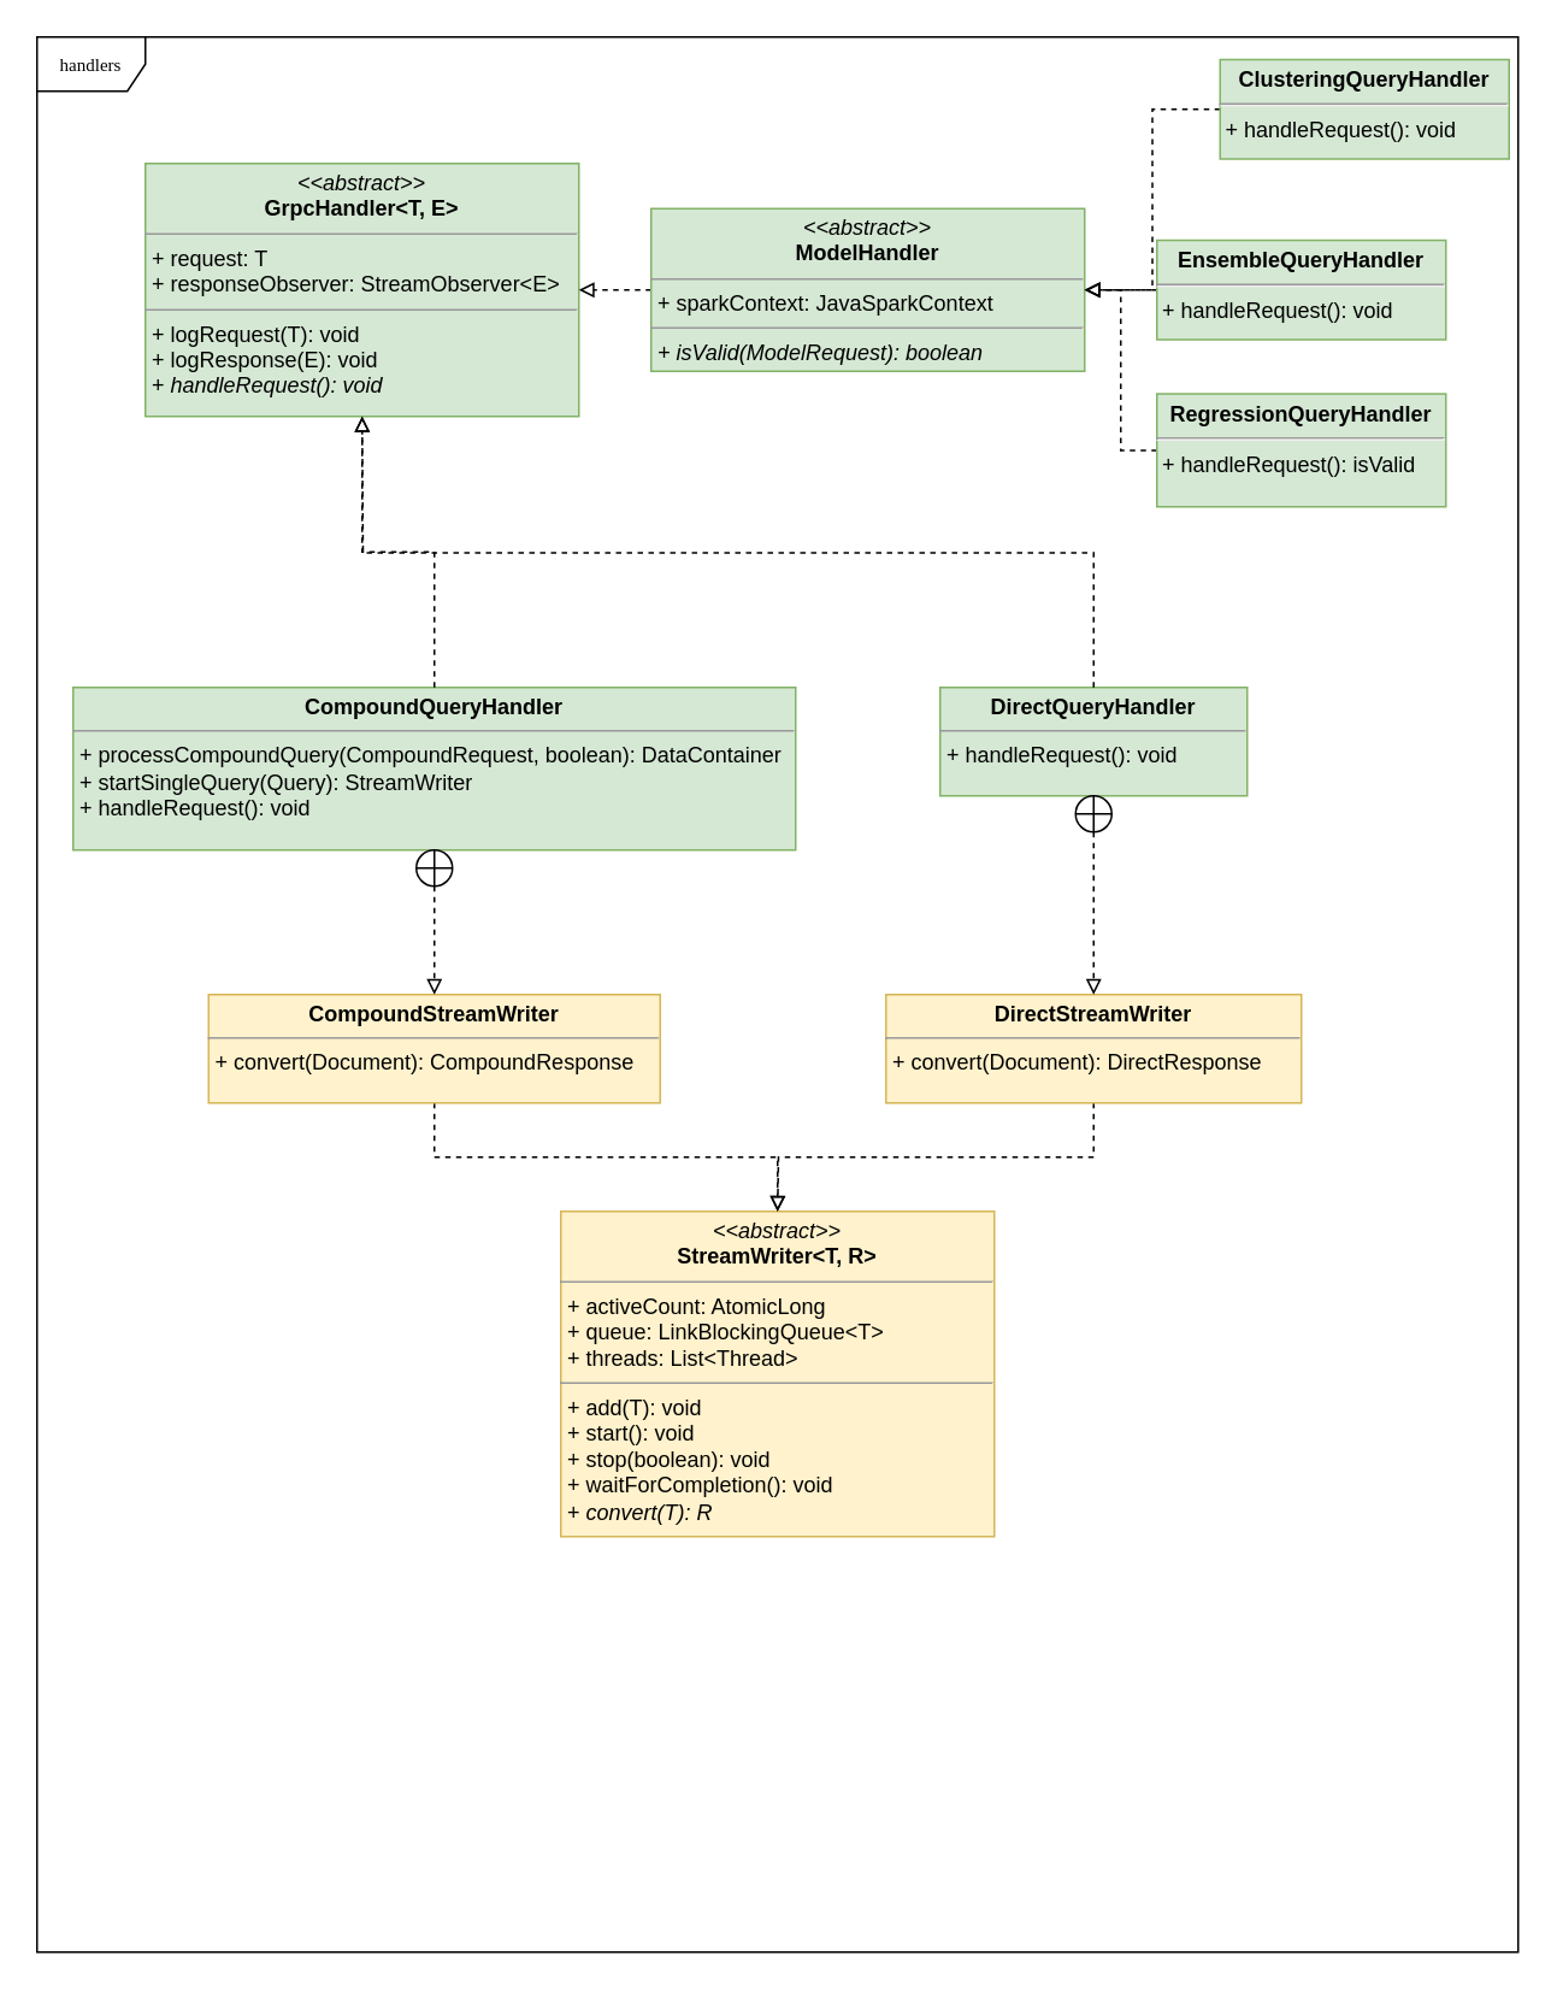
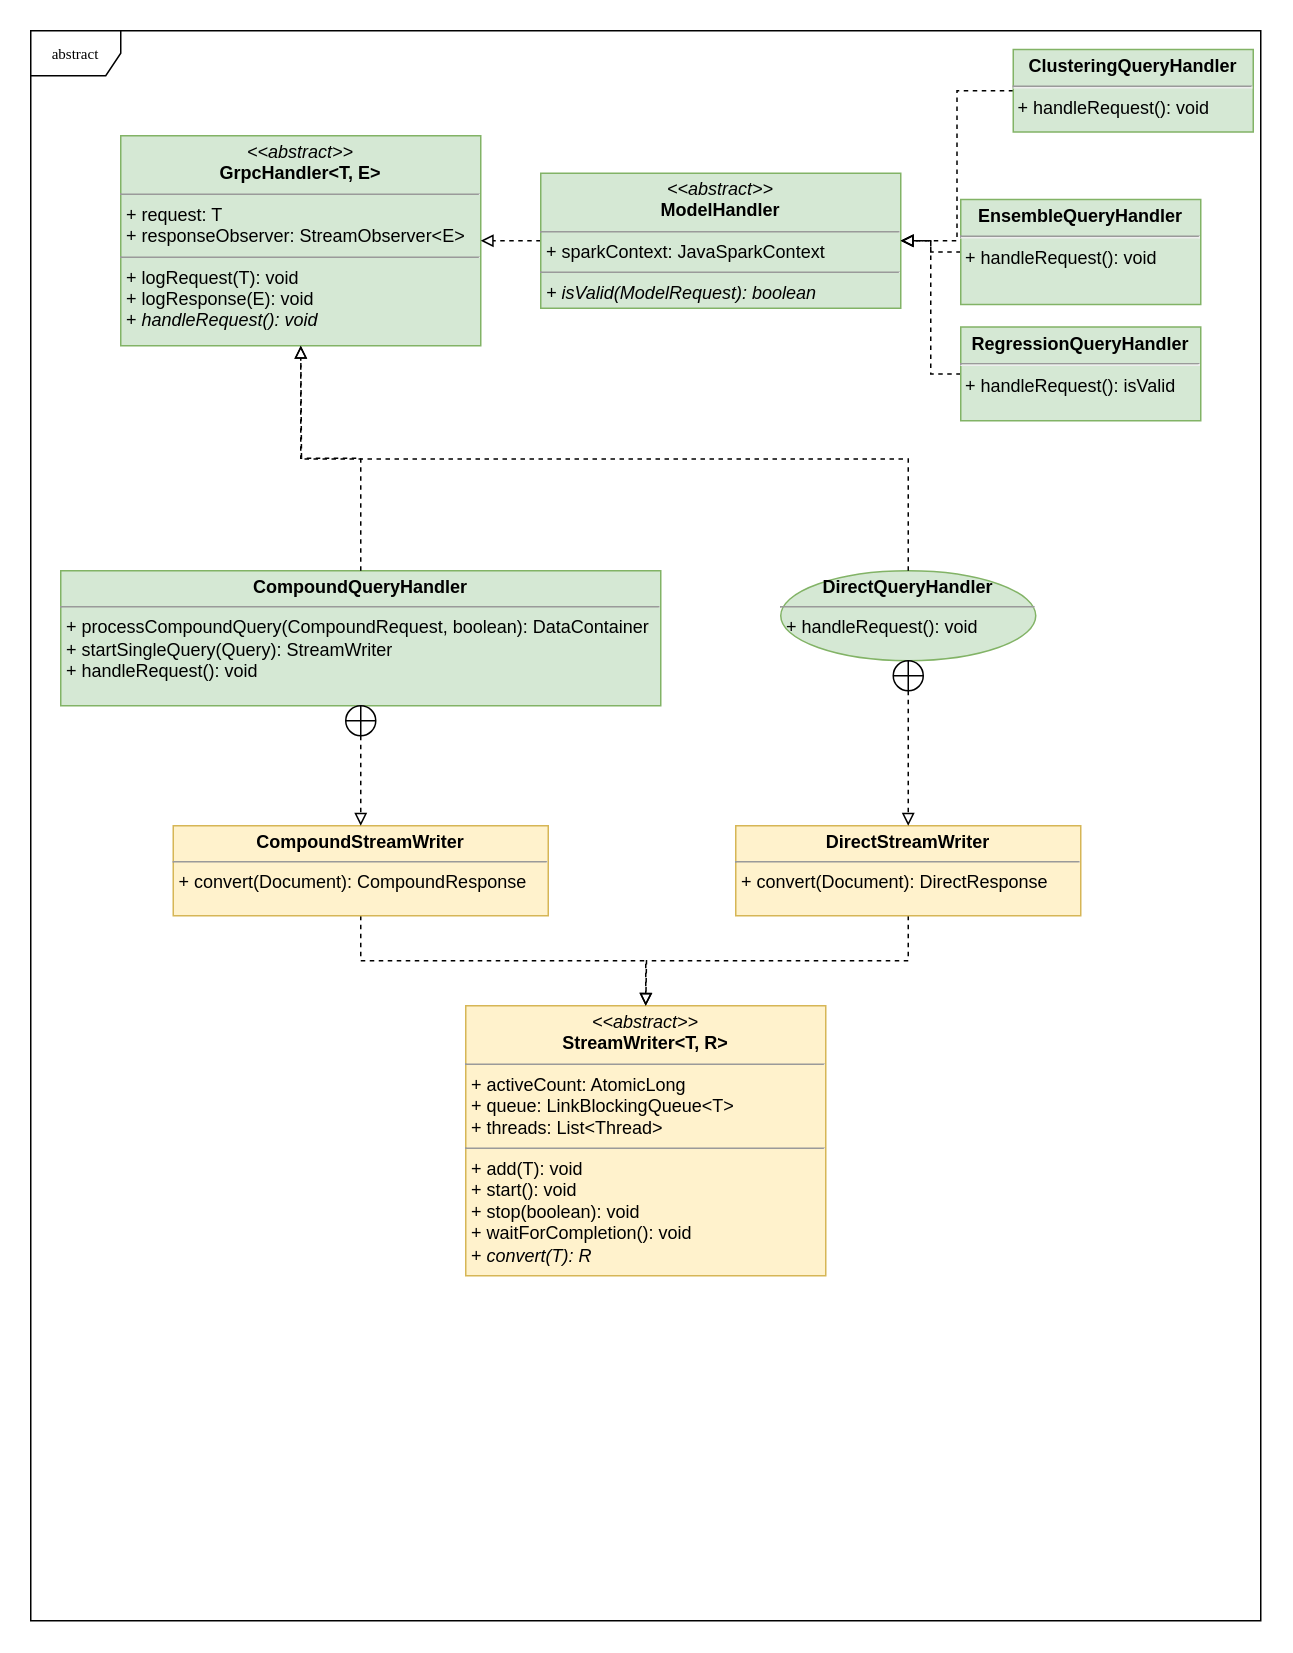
  <mxCell id="0" />
  <mxCell id="1" parent="0" />
- <mxCell id="2" value="handlers" style="shape=umlFrame;whiteSpace=wrap;html=1;rounded=0;shadow=0;comic=0;labelBackgroundColor=none;strokeWidth=1;fontFamily=Verdana;fontSize=10;align=center;" parent="1" vertex="1"><mxGeometry x="20" y="20" width="820" height="1060" as="geometry" /></mxCell>
+ <mxCell id="2" value="abstract" style="shape=umlFrame;whiteSpace=wrap;html=1;rounded=0;shadow=0;comic=0;labelBackgroundColor=none;strokeWidth=1;fontFamily=Verdana;fontSize=10;align=center;" parent="1" vertex="1"><mxGeometry x="20" y="20" width="820" height="1060" as="geometry" /></mxCell>
  <mxCell id="3" value="&lt;p style=&quot;margin: 0px ; margin-top: 4px ; text-align: center&quot;&gt;&lt;i&gt;&amp;lt;&amp;lt;abstract&amp;gt;&amp;gt;&lt;/i&gt;&lt;br&gt;&lt;b&gt;GrpcHandler&amp;lt;T, E&amp;gt;&lt;/b&gt;&lt;/p&gt;&lt;hr size=&quot;1&quot;&gt;&lt;p style=&quot;margin: 0px ; margin-left: 4px&quot;&gt;+ request: T&lt;br&gt;+ responseObserver: StreamObserver&amp;lt;E&amp;gt;&lt;/p&gt;&lt;hr size=&quot;1&quot;&gt;&lt;p style=&quot;margin: 0px ; margin-left: 4px&quot;&gt;+ logRequest(T): void&lt;br&gt;+ logResponse(E): void&lt;/p&gt;&lt;p style=&quot;margin: 0px ; margin-left: 4px&quot;&gt;+ &lt;i&gt;handleRequest(): void&lt;/i&gt;&lt;/p&gt;" style="verticalAlign=top;align=left;overflow=fill;fontSize=12;fontFamily=Helvetica;html=1;fillColor=#d5e8d4;strokeColor=#82b366;" vertex="1" parent="1"><mxGeometry x="80" y="90" width="240" height="140" as="geometry" /></mxCell>
  <mxCell id="4" style="edgeStyle=orthogonalEdgeStyle;rounded=0;orthogonalLoop=1;jettySize=auto;html=1;exitX=0;exitY=0.5;exitDx=0;exitDy=0;entryX=1;entryY=0.5;entryDx=0;entryDy=0;dashed=1;endArrow=block;endFill=0;" edge="1" parent="1" source="5" target="3"><mxGeometry relative="1" as="geometry" /></mxCell>
  <mxCell id="5" value="&lt;p style=&quot;margin: 0px ; margin-top: 4px ; text-align: center&quot;&gt;&lt;i&gt;&amp;lt;&amp;lt;abstract&amp;gt;&amp;gt;&lt;/i&gt;&lt;br&gt;&lt;b&gt;ModelHandler&lt;/b&gt;&lt;/p&gt;&lt;hr size=&quot;1&quot;&gt;&lt;p style=&quot;margin: 0px ; margin-left: 4px&quot;&gt;+ sparkContext: JavaSparkContext&lt;br&gt;&lt;/p&gt;&lt;hr size=&quot;1&quot;&gt;&lt;p style=&quot;margin: 0px ; margin-left: 4px&quot;&gt;&lt;i&gt;+ isValid(ModelRequest): boolean&lt;br&gt;&lt;/i&gt;&lt;br&gt;&lt;/p&gt;" style="verticalAlign=top;align=left;overflow=fill;fontSize=12;fontFamily=Helvetica;html=1;fillColor=#d5e8d4;strokeColor=#82b366;" vertex="1" parent="1"><mxGeometry x="360" y="115" width="240" height="90" as="geometry" /></mxCell>
  <mxCell id="6" style="edgeStyle=orthogonalEdgeStyle;rounded=0;orthogonalLoop=1;jettySize=auto;html=1;exitX=0;exitY=0.5;exitDx=0;exitDy=0;entryX=1;entryY=0.5;entryDx=0;entryDy=0;dashed=1;endArrow=block;endFill=0;" edge="1" parent="1" source="7" target="5"><mxGeometry relative="1" as="geometry" /></mxCell>
  <mxCell id="7" value="&lt;p style=&quot;margin: 0px ; margin-top: 4px ; text-align: center&quot;&gt;&lt;b&gt;RegressionQueryHandler&lt;/b&gt;&lt;/p&gt;&lt;hr&gt;&amp;nbsp;+ handleRequest(): isValid" style="verticalAlign=top;align=left;overflow=fill;fontSize=12;fontFamily=Helvetica;html=1;fillColor=#d5e8d4;strokeColor=#82b366;" vertex="1" parent="1"><mxGeometry x="640" y="217.5" width="160" height="62.5" as="geometry" /></mxCell>
  <mxCell id="8" style="edgeStyle=orthogonalEdgeStyle;rounded=0;orthogonalLoop=1;jettySize=auto;html=1;exitX=0;exitY=0.5;exitDx=0;exitDy=0;entryX=1;entryY=0.5;entryDx=0;entryDy=0;dashed=1;endArrow=block;endFill=0;" edge="1" parent="1" source="9" target="5"><mxGeometry relative="1" as="geometry" /></mxCell>
  <mxCell id="9" value="&lt;p style=&quot;margin: 0px ; margin-top: 4px ; text-align: center&quot;&gt;&lt;b&gt;ClusteringQueryHandler&lt;/b&gt;&lt;/p&gt;&lt;hr&gt;&amp;nbsp;+ handleRequest(): void" style="verticalAlign=top;align=left;overflow=fill;fontSize=12;fontFamily=Helvetica;html=1;fillColor=#d5e8d4;strokeColor=#82b366;" vertex="1" parent="1"><mxGeometry x="675" y="32.5" width="160" height="55" as="geometry" /></mxCell>
  <mxCell id="10" style="edgeStyle=orthogonalEdgeStyle;rounded=0;orthogonalLoop=1;jettySize=auto;html=1;exitX=0;exitY=0.5;exitDx=0;exitDy=0;entryX=1;entryY=0.5;entryDx=0;entryDy=0;dashed=1;endArrow=block;endFill=0;" edge="1" parent="1" source="11" target="5"><mxGeometry relative="1" as="geometry" /></mxCell>
- <mxCell id="11" value="&lt;p style=&quot;margin: 0px ; margin-top: 4px ; text-align: center&quot;&gt;&lt;b&gt;EnsembleQueryHandler&lt;/b&gt;&lt;/p&gt;&lt;hr&gt;&amp;nbsp;+ handleRequest(): void" style="verticalAlign=top;align=left;overflow=fill;fontSize=12;fontFamily=Helvetica;html=1;fillColor=#d5e8d4;strokeColor=#82b366;" vertex="1" parent="1"><mxGeometry x="640" y="132.5" width="160" height="55" as="geometry" /></mxCell>
+ <mxCell id="11" value="&lt;p style=&quot;margin: 0px ; margin-top: 4px ; text-align: center&quot;&gt;&lt;b&gt;EnsembleQueryHandler&lt;/b&gt;&lt;/p&gt;&lt;hr&gt;&amp;nbsp;+ handleRequest(): void" style="verticalAlign=top;align=left;overflow=fill;fontSize=12;fontFamily=Helvetica;html=1;fillColor=#d5e8d4;strokeColor=#82b366;" vertex="1" parent="1"><mxGeometry x="640" y="132.5" width="160" height="70" as="geometry" /></mxCell>
  <mxCell id="12" value="&lt;p style=&quot;margin: 0px ; margin-top: 4px ; text-align: center&quot;&gt;&lt;i&gt;&amp;lt;&amp;lt;abstract&amp;gt;&amp;gt;&lt;/i&gt;&lt;br&gt;&lt;b&gt;StreamWriter&amp;lt;T, R&amp;gt;&lt;/b&gt;&lt;/p&gt;&lt;hr size=&quot;1&quot;&gt;&lt;p style=&quot;margin: 0px ; margin-left: 4px&quot;&gt;+ activeCount: AtomicLong&lt;br&gt;+ queue: LinkBlockingQueue&amp;lt;T&amp;gt;&lt;/p&gt;&lt;p style=&quot;margin: 0px ; margin-left: 4px&quot;&gt;+ threads: List&amp;lt;Thread&amp;gt;&lt;/p&gt;&lt;hr size=&quot;1&quot;&gt;&lt;p style=&quot;margin: 0px ; margin-left: 4px&quot;&gt;+ add(T): void&lt;/p&gt;&lt;p style=&quot;margin: 0px ; margin-left: 4px&quot;&gt;+ start(): void&lt;/p&gt;&lt;p style=&quot;margin: 0px ; margin-left: 4px&quot;&gt;+ stop(boolean): void&lt;/p&gt;&lt;p style=&quot;margin: 0px ; margin-left: 4px&quot;&gt;+ waitForCompletion(): void&lt;br&gt;+ &lt;i&gt;convert(T): R&lt;br&gt;&lt;/i&gt;&lt;/p&gt;" style="verticalAlign=top;align=left;overflow=fill;fontSize=12;fontFamily=Helvetica;html=1;fillColor=#fff2cc;strokeColor=#d6b656;" vertex="1" parent="1"><mxGeometry x="310" y="670" width="240" height="180" as="geometry" /></mxCell>
  <mxCell id="13" style="edgeStyle=orthogonalEdgeStyle;rounded=0;orthogonalLoop=1;jettySize=auto;html=1;exitX=0.5;exitY=1;exitDx=0;exitDy=0;dashed=1;endArrow=block;endFill=0;" edge="1" parent="1" source="14"><mxGeometry relative="1" as="geometry"><mxPoint x="430" y="670" as="targetPoint" /></mxGeometry></mxCell>
  <mxCell id="14" value="&lt;p style=&quot;margin: 0px ; margin-top: 4px ; text-align: center&quot;&gt;&lt;b&gt;DirectStreamWriter&lt;/b&gt;&lt;/p&gt;&lt;hr size=&quot;1&quot;&gt;&lt;p style=&quot;margin: 0px ; margin-left: 4px&quot;&gt;&lt;/p&gt;&lt;p style=&quot;margin: 0px ; margin-left: 4px&quot;&gt;&lt;span&gt;+ convert(Document): DirectResponse&lt;/span&gt;&lt;br&gt;&lt;/p&gt;" style="verticalAlign=top;align=left;overflow=fill;fontSize=12;fontFamily=Helvetica;html=1;fillColor=#fff2cc;strokeColor=#d6b656;" vertex="1" parent="1"><mxGeometry x="490" y="550" width="230" height="60" as="geometry" /></mxCell>
  <mxCell id="15" style="edgeStyle=orthogonalEdgeStyle;rounded=0;orthogonalLoop=1;jettySize=auto;html=1;exitX=0.5;exitY=1;exitDx=0;exitDy=0;entryX=0.5;entryY=0;entryDx=0;entryDy=0;dashed=1;endArrow=block;endFill=0;" edge="1" parent="1" source="16" target="12"><mxGeometry relative="1" as="geometry" /></mxCell>
  <mxCell id="16" value="&lt;p style=&quot;margin: 0px ; margin-top: 4px ; text-align: center&quot;&gt;&lt;b&gt;CompoundStreamWriter&lt;/b&gt;&lt;/p&gt;&lt;hr size=&quot;1&quot;&gt;&lt;p style=&quot;margin: 0px ; margin-left: 4px&quot;&gt;&lt;/p&gt;&lt;p style=&quot;margin: 0px ; margin-left: 4px&quot;&gt;&lt;span&gt;+ convert(Document): CompoundResponse&lt;/span&gt;&lt;br&gt;&lt;/p&gt;" style="verticalAlign=top;align=left;overflow=fill;fontSize=12;fontFamily=Helvetica;html=1;fillColor=#fff2cc;strokeColor=#d6b656;" vertex="1" parent="1"><mxGeometry x="115" y="550" width="250" height="60" as="geometry" /></mxCell>
  <mxCell id="17" value="" style="group" vertex="1" connectable="0" parent="1"><mxGeometry x="40" y="380" width="400" height="110" as="geometry" /></mxCell>
  <mxCell id="18" value="&lt;p style=&quot;margin: 0px ; margin-top: 4px ; text-align: center&quot;&gt;&lt;b&gt;CompoundQueryHandler&lt;/b&gt;&lt;/p&gt;&lt;hr size=&quot;1&quot;&gt;&lt;p style=&quot;margin: 0px ; margin-left: 4px&quot;&gt;&lt;/p&gt;&lt;p style=&quot;margin: 0px ; margin-left: 4px&quot;&gt;+ processCompoundQuery(CompoundRequest, boolean): DataContainer&lt;/p&gt;&lt;p style=&quot;margin: 0px ; margin-left: 4px&quot;&gt;+ startSingleQuery(Query): StreamWriter&lt;/p&gt;&lt;p style=&quot;margin: 0px ; margin-left: 4px&quot;&gt;+ handleRequest(): void&lt;/p&gt;" style="verticalAlign=top;align=left;overflow=fill;fontSize=12;fontFamily=Helvetica;html=1;fillColor=#d5e8d4;strokeColor=#82b366;" vertex="1" parent="17"><mxGeometry width="400" height="90" as="geometry" /></mxCell>
  <mxCell id="19" value="" style="shape=orEllipse;perimeter=ellipsePerimeter;whiteSpace=wrap;html=1;backgroundOutline=1;" vertex="1" parent="17"><mxGeometry x="190" y="90" width="20" height="20" as="geometry" /></mxCell>
  <mxCell id="20" style="edgeStyle=orthogonalEdgeStyle;rounded=0;orthogonalLoop=1;jettySize=auto;html=1;exitX=0.5;exitY=1;exitDx=0;exitDy=0;entryX=0.5;entryY=0;entryDx=0;entryDy=0;dashed=1;endArrow=block;endFill=0;" edge="1" parent="1" source="19" target="16"><mxGeometry relative="1" as="geometry" /></mxCell>
  <mxCell id="21" value="" style="group" vertex="1" connectable="0" parent="1"><mxGeometry x="520" y="380" width="170" height="80" as="geometry" /></mxCell>
- <mxCell id="22" value="&lt;p style=&quot;margin: 0px ; margin-top: 4px ; text-align: center&quot;&gt;&lt;b&gt;DirectQueryHandler&lt;/b&gt;&lt;/p&gt;&lt;hr size=&quot;1&quot;&gt;&lt;p style=&quot;margin: 0px ; margin-left: 4px&quot;&gt;&lt;/p&gt;&lt;p style=&quot;margin: 0px ; margin-left: 4px&quot;&gt;&lt;span&gt;+ handleRequest(): void&lt;/span&gt;&lt;br&gt;&lt;/p&gt;" style="verticalAlign=top;align=left;overflow=fill;fontSize=12;fontFamily=Helvetica;html=1;fillColor=#d5e8d4;strokeColor=#82b366;" vertex="1" parent="21"><mxGeometry width="170" height="60" as="geometry" /></mxCell>
+ <mxCell id="22" value="&lt;p style=&quot;margin: 0px ; margin-top: 4px ; text-align: center&quot;&gt;&lt;b&gt;DirectQueryHandler&lt;/b&gt;&lt;/p&gt;&lt;hr size=&quot;1&quot;&gt;&lt;p style=&quot;margin: 0px ; margin-left: 4px&quot;&gt;&lt;/p&gt;&lt;p style=&quot;margin: 0px ; margin-left: 4px&quot;&gt;&lt;span&gt;+ handleRequest(): void&lt;/span&gt;&lt;br&gt;&lt;/p&gt;" style="ellipse;verticalAlign=top;align=left;overflow=fill;fontSize=12;fontFamily=Helvetica;html=1;fillColor=#d5e8d4;strokeColor=#82b366;" vertex="1" parent="21"><mxGeometry width="170" height="60" as="geometry" /></mxCell>
  <mxCell id="23" value="" style="shape=orEllipse;perimeter=ellipsePerimeter;whiteSpace=wrap;html=1;backgroundOutline=1;" vertex="1" parent="21"><mxGeometry x="75" y="60" width="20" height="20" as="geometry" /></mxCell>
  <mxCell id="24" style="edgeStyle=orthogonalEdgeStyle;rounded=0;orthogonalLoop=1;jettySize=auto;html=1;exitX=0.5;exitY=1;exitDx=0;exitDy=0;entryX=0.5;entryY=0;entryDx=0;entryDy=0;dashed=1;endArrow=block;endFill=0;" edge="1" parent="1" source="23" target="14"><mxGeometry relative="1" as="geometry" /></mxCell>
  <mxCell id="25" style="edgeStyle=orthogonalEdgeStyle;rounded=0;orthogonalLoop=1;jettySize=auto;html=1;exitX=0.5;exitY=0;exitDx=0;exitDy=0;entryX=0.5;entryY=1;entryDx=0;entryDy=0;dashed=1;endArrow=block;endFill=0;" edge="1" parent="1" source="18" target="3"><mxGeometry relative="1" as="geometry" /></mxCell>
  <mxCell id="26" style="edgeStyle=orthogonalEdgeStyle;rounded=0;orthogonalLoop=1;jettySize=auto;html=1;exitX=0.5;exitY=0;exitDx=0;exitDy=0;dashed=1;endArrow=block;endFill=0;" edge="1" parent="1" source="22"><mxGeometry relative="1" as="geometry"><mxPoint x="200" y="230" as="targetPoint" /></mxGeometry></mxCell>
